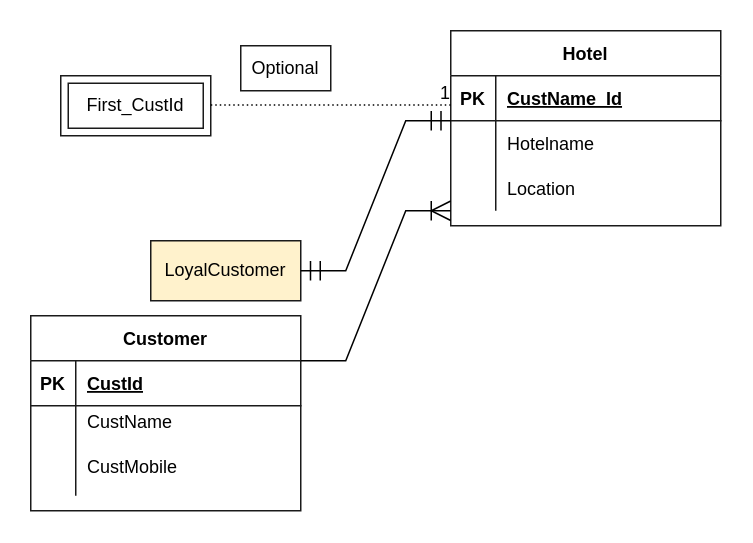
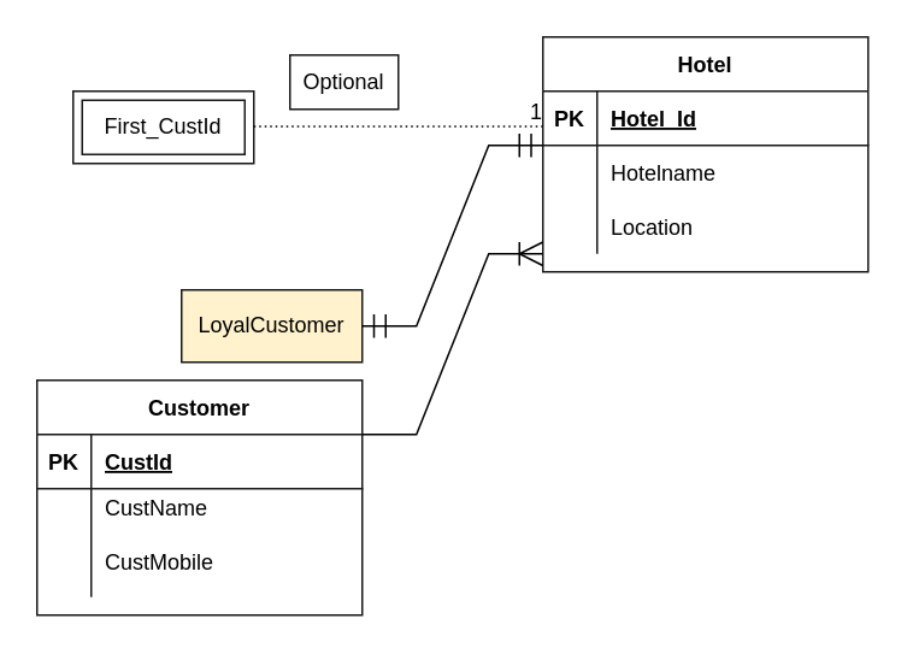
  <mxCell id="0" />
  <mxCell id="1" parent="0" />
  <mxCell id="2" value="Hotel" style="shape=table;startSize=30;container=1;collapsible=1;childLayout=tableLayout;fixedRows=1;rowLines=0;fontStyle=1;align=center;resizeLast=1;strokeColor=#1A1A1A;" vertex="1" parent="1"><mxGeometry x="300" y="20" width="180" height="130" as="geometry" /></mxCell>
  <mxCell id="3" value="" style="shape=tableRow;horizontal=0;startSize=0;swimlaneHead=0;swimlaneBody=0;fillColor=none;collapsible=0;dropTarget=0;points=[[0,0.5],[1,0.5]];portConstraint=eastwest;top=0;left=0;right=0;bottom=1;strokeColor=#1A1A1A;" vertex="1" parent="2"><mxGeometry y="30" width="180" height="30" as="geometry" /></mxCell>
  <mxCell id="4" value="PK" style="shape=partialRectangle;connectable=0;fillColor=none;top=0;left=0;bottom=0;right=0;fontStyle=1;overflow=hidden;strokeColor=#1A1A1A;" vertex="1" parent="3"><mxGeometry width="30" height="30" as="geometry"><mxRectangle width="30" height="30" as="alternateBounds" /></mxGeometry></mxCell>
- <mxCell id="5" value="CustName_Id" style="shape=partialRectangle;connectable=0;fillColor=none;top=0;left=0;bottom=0;right=0;align=left;spacingLeft=6;fontStyle=5;overflow=hidden;strokeColor=#1A1A1A;" vertex="1" parent="3"><mxGeometry x="30" width="150" height="30" as="geometry"><mxRectangle width="150" height="30" as="alternateBounds" /></mxGeometry></mxCell>
+ <mxCell id="5" value="Hotel_Id" style="shape=partialRectangle;connectable=0;fillColor=none;top=0;left=0;bottom=0;right=0;align=left;spacingLeft=6;fontStyle=5;overflow=hidden;strokeColor=#1A1A1A;" vertex="1" parent="3"><mxGeometry x="30" width="150" height="30" as="geometry"><mxRectangle width="150" height="30" as="alternateBounds" /></mxGeometry></mxCell>
  <mxCell id="6" value="" style="shape=tableRow;horizontal=0;startSize=0;swimlaneHead=0;swimlaneBody=0;fillColor=none;collapsible=0;dropTarget=0;points=[[0,0.5],[1,0.5]];portConstraint=eastwest;top=0;left=0;right=0;bottom=0;strokeColor=#1A1A1A;" vertex="1" parent="2"><mxGeometry y="60" width="180" height="30" as="geometry" /></mxCell>
  <mxCell id="7" value="" style="shape=partialRectangle;connectable=0;fillColor=none;top=0;left=0;bottom=0;right=0;editable=1;overflow=hidden;strokeColor=#1A1A1A;" vertex="1" parent="6"><mxGeometry width="30" height="30" as="geometry"><mxRectangle width="30" height="30" as="alternateBounds" /></mxGeometry></mxCell>
  <mxCell id="8" value="Hotelname" style="shape=partialRectangle;connectable=0;fillColor=none;top=0;left=0;bottom=0;right=0;align=left;spacingLeft=6;overflow=hidden;strokeColor=#1A1A1A;" vertex="1" parent="6"><mxGeometry x="30" width="150" height="30" as="geometry"><mxRectangle width="150" height="30" as="alternateBounds" /></mxGeometry></mxCell>
  <mxCell id="9" value="" style="shape=tableRow;horizontal=0;startSize=0;swimlaneHead=0;swimlaneBody=0;fillColor=none;collapsible=0;dropTarget=0;points=[[0,0.5],[1,0.5]];portConstraint=eastwest;top=0;left=0;right=0;bottom=0;strokeColor=#1A1A1A;" vertex="1" parent="2"><mxGeometry y="90" width="180" height="30" as="geometry" /></mxCell>
  <mxCell id="10" value="" style="shape=partialRectangle;connectable=0;fillColor=none;top=0;left=0;bottom=0;right=0;editable=1;overflow=hidden;strokeColor=#1A1A1A;" vertex="1" parent="9"><mxGeometry width="30" height="30" as="geometry"><mxRectangle width="30" height="30" as="alternateBounds" /></mxGeometry></mxCell>
  <mxCell id="11" value="Location" style="shape=partialRectangle;connectable=0;fillColor=none;top=0;left=0;bottom=0;right=0;align=left;spacingLeft=6;overflow=hidden;strokeColor=#1A1A1A;" vertex="1" parent="9"><mxGeometry x="30" width="150" height="30" as="geometry"><mxRectangle width="150" height="30" as="alternateBounds" /></mxGeometry></mxCell>
  <mxCell id="12" value="Customer" style="shape=table;startSize=30;container=1;collapsible=1;childLayout=tableLayout;fixedRows=1;rowLines=0;fontStyle=1;align=center;resizeLast=1;strokeColor=#1A1A1A;" vertex="1" parent="1"><mxGeometry x="20" y="210" width="180" height="130" as="geometry" /></mxCell>
  <mxCell id="13" value="" style="shape=tableRow;horizontal=0;startSize=0;swimlaneHead=0;swimlaneBody=0;fillColor=none;collapsible=0;dropTarget=0;points=[[0,0.5],[1,0.5]];portConstraint=eastwest;top=0;left=0;right=0;bottom=1;strokeColor=#1A1A1A;" vertex="1" parent="12"><mxGeometry y="30" width="180" height="30" as="geometry" /></mxCell>
  <mxCell id="14" value="PK" style="shape=partialRectangle;connectable=0;fillColor=none;top=0;left=0;bottom=0;right=0;fontStyle=1;overflow=hidden;strokeColor=#1A1A1A;" vertex="1" parent="13"><mxGeometry width="30" height="30" as="geometry"><mxRectangle width="30" height="30" as="alternateBounds" /></mxGeometry></mxCell>
  <mxCell id="15" value="CustId" style="shape=partialRectangle;connectable=0;fillColor=none;top=0;left=0;bottom=0;right=0;align=left;spacingLeft=6;fontStyle=5;overflow=hidden;strokeColor=#1A1A1A;" vertex="1" parent="13"><mxGeometry x="30" width="150" height="30" as="geometry"><mxRectangle width="150" height="30" as="alternateBounds" /></mxGeometry></mxCell>
  <mxCell id="16" value="" style="shape=tableRow;horizontal=0;startSize=0;swimlaneHead=0;swimlaneBody=0;fillColor=none;collapsible=0;dropTarget=0;points=[[0,0.5],[1,0.5]];portConstraint=eastwest;top=0;left=0;right=0;bottom=0;strokeColor=#1A1A1A;" vertex="1" parent="12"><mxGeometry y="60" width="180" height="20" as="geometry" /></mxCell>
  <mxCell id="17" value="" style="shape=partialRectangle;connectable=0;fillColor=none;top=0;left=0;bottom=0;right=0;editable=1;overflow=hidden;strokeColor=#1A1A1A;" vertex="1" parent="16"><mxGeometry width="30" height="20" as="geometry"><mxRectangle width="30" height="20" as="alternateBounds" /></mxGeometry></mxCell>
  <mxCell id="18" value="CustName" style="shape=partialRectangle;connectable=0;fillColor=none;top=0;left=0;bottom=0;right=0;align=left;spacingLeft=6;overflow=hidden;strokeColor=#1A1A1A;" vertex="1" parent="16"><mxGeometry x="30" width="150" height="20" as="geometry"><mxRectangle width="150" height="20" as="alternateBounds" /></mxGeometry></mxCell>
  <mxCell id="19" value="" style="shape=tableRow;horizontal=0;startSize=0;swimlaneHead=0;swimlaneBody=0;fillColor=none;collapsible=0;dropTarget=0;points=[[0,0.5],[1,0.5]];portConstraint=eastwest;top=0;left=0;right=0;bottom=0;strokeColor=#1A1A1A;" vertex="1" parent="12"><mxGeometry y="80" width="180" height="40" as="geometry" /></mxCell>
  <mxCell id="20" value="" style="shape=partialRectangle;connectable=0;fillColor=none;top=0;left=0;bottom=0;right=0;editable=1;overflow=hidden;strokeColor=#1A1A1A;" vertex="1" parent="19"><mxGeometry width="30" height="40" as="geometry"><mxRectangle width="30" height="40" as="alternateBounds" /></mxGeometry></mxCell>
  <mxCell id="21" value="CustMobile" style="shape=partialRectangle;connectable=0;fillColor=none;top=0;left=0;bottom=0;right=0;align=left;spacingLeft=6;overflow=hidden;strokeColor=#1A1A1A;" vertex="1" parent="19"><mxGeometry x="30" width="150" height="40" as="geometry"><mxRectangle width="150" height="40" as="alternateBounds" /></mxGeometry></mxCell>
  <mxCell id="22" value="" style="edgeStyle=entityRelationEdgeStyle;fontSize=12;html=1;endArrow=ERoneToMany;rounded=0;endSize=11;startSize=11;" edge="1" parent="1"><mxGeometry width="100" height="100" relative="1" as="geometry"><mxPoint x="200" y="240" as="sourcePoint" /><mxPoint x="300" y="140" as="targetPoint" /></mxGeometry></mxCell>
  <mxCell id="23" value="First_CustId" style="shape=ext;margin=3;double=1;whiteSpace=wrap;html=1;align=center;strokeColor=#1A1A1A;" vertex="1" parent="1"><mxGeometry x="40" y="50" width="100" height="40" as="geometry" /></mxCell>
  <mxCell id="24" value="" style="endArrow=none;html=1;rounded=0;dashed=1;dashPattern=1 2;startSize=11;endSize=11;" edge="1" parent="1"><mxGeometry relative="1" as="geometry"><mxPoint x="140" y="69.5" as="sourcePoint" /><mxPoint x="300" y="69.5" as="targetPoint" /></mxGeometry></mxCell>
  <mxCell id="25" value="1" style="resizable=0;html=1;align=right;verticalAlign=bottom;strokeColor=#1A1A1A;" connectable="0" vertex="1" parent="24"><mxGeometry x="1" relative="1" as="geometry" /></mxCell>
  <mxCell id="26" value="Optional&lt;br&gt;" style="whiteSpace=wrap;html=1;strokeColor=#1A1A1A;" vertex="1" parent="1"><mxGeometry x="160" y="30" width="60" height="30" as="geometry" /></mxCell>
  <mxCell id="27" value="LoyalCustomer" style="whiteSpace=wrap;html=1;align=center;strokeColor=#1A1A1A;fillColor=#fff2cc;" vertex="1" parent="1"><mxGeometry x="100" y="160" width="100" height="40" as="geometry" /></mxCell>
  <mxCell id="28" value="" style="edgeStyle=entityRelationEdgeStyle;fontSize=12;html=1;endArrow=ERmandOne;startArrow=ERmandOne;rounded=0;startSize=11;endSize=11;" edge="1" parent="1"><mxGeometry width="100" height="100" relative="1" as="geometry"><mxPoint x="200" y="180" as="sourcePoint" /><mxPoint x="300" y="80" as="targetPoint" /></mxGeometry></mxCell>
